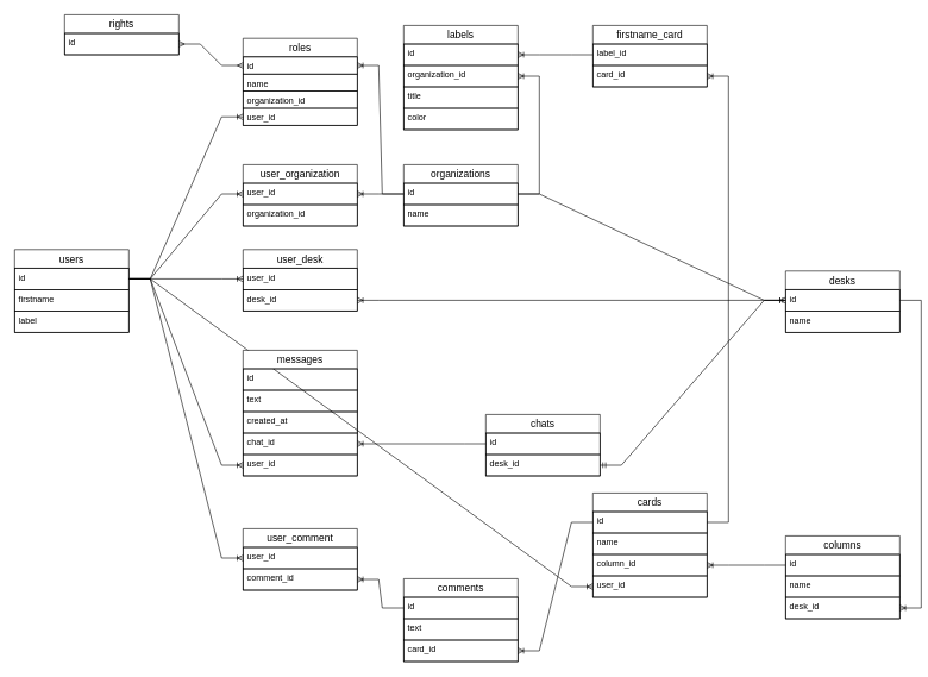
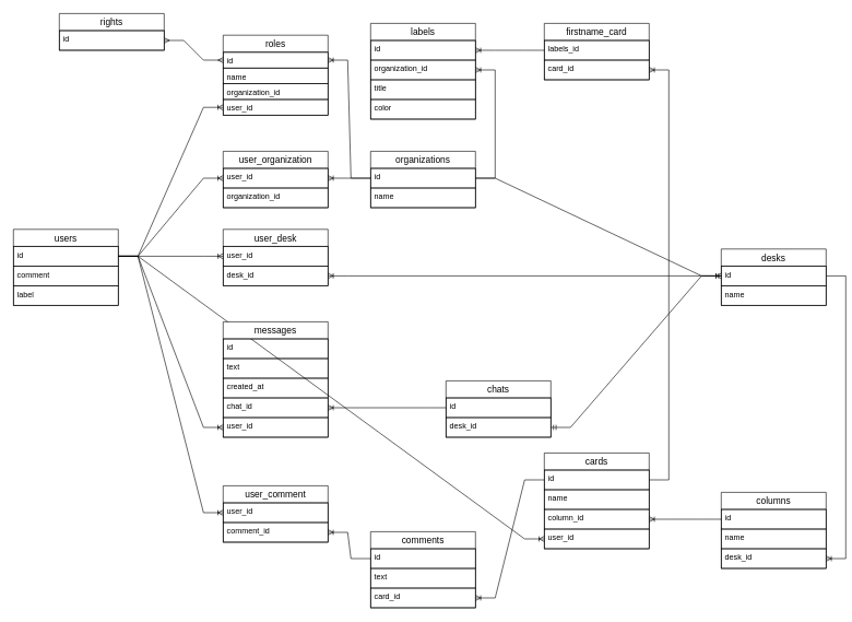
  <mxCell id="0" />
  <mxCell id="1" parent="0" />
  <mxCell id="2" value="users" style="swimlane;fontStyle=0;childLayout=stackLayout;horizontal=1;startSize=26;horizontalStack=0;resizeParent=1;resizeParentMax=0;resizeLast=0;collapsible=1;marginBottom=0;align=center;fontSize=14;" parent="1" vertex="1"><mxGeometry x="20" y="349" width="160" height="116" as="geometry" /></mxCell>
  <mxCell id="3" value="id" style="text;strokeColor=default;fillColor=none;spacingLeft=4;spacingRight=4;overflow=hidden;rotatable=0;points=[[0,0.5],[1,0.5]];portConstraint=eastwest;fontSize=12;" parent="2" vertex="1"><mxGeometry y="26" width="160" height="30" as="geometry" /></mxCell>
- <mxCell id="4" value="firstname" style="text;strokeColor=default;fillColor=none;spacingLeft=4;spacingRight=4;overflow=hidden;rotatable=0;points=[[0,0.5],[1,0.5]];portConstraint=eastwest;fontSize=12;" parent="2" vertex="1"><mxGeometry y="56" width="160" height="30" as="geometry" /></mxCell>
+ <mxCell id="4" value="comment" style="text;strokeColor=default;fillColor=none;spacingLeft=4;spacingRight=4;overflow=hidden;rotatable=0;points=[[0,0.5],[1,0.5]];portConstraint=eastwest;fontSize=12;" parent="2" vertex="1"><mxGeometry y="56" width="160" height="30" as="geometry" /></mxCell>
  <mxCell id="5" value="label" style="text;strokeColor=default;fillColor=none;spacingLeft=4;spacingRight=4;overflow=hidden;rotatable=0;points=[[0,0.5],[1,0.5]];portConstraint=eastwest;fontSize=12;" parent="2" vertex="1"><mxGeometry y="86" width="160" height="30" as="geometry" /></mxCell>
  <mxCell id="6" value="organizations" style="swimlane;fontStyle=0;childLayout=stackLayout;horizontal=1;startSize=26;horizontalStack=0;resizeParent=1;resizeParentMax=0;resizeLast=0;collapsible=1;marginBottom=0;align=center;fontSize=14;" parent="1" vertex="1"><mxGeometry x="565" y="230" width="160" height="86" as="geometry" /></mxCell>
  <mxCell id="7" value="id" style="text;strokeColor=default;fillColor=none;spacingLeft=4;spacingRight=4;overflow=hidden;rotatable=0;points=[[0,0.5],[1,0.5]];portConstraint=eastwest;fontSize=12;" parent="6" vertex="1"><mxGeometry y="26" width="160" height="30" as="geometry" /></mxCell>
  <mxCell id="8" value="name" style="text;strokeColor=default;fillColor=none;spacingLeft=4;spacingRight=4;overflow=hidden;rotatable=0;points=[[0,0.5],[1,0.5]];portConstraint=eastwest;fontSize=12;" parent="6" vertex="1"><mxGeometry y="56" width="160" height="30" as="geometry" /></mxCell>
  <mxCell id="9" value="desks" style="swimlane;fontStyle=0;childLayout=stackLayout;horizontal=1;startSize=26;horizontalStack=0;resizeParent=1;resizeParentMax=0;resizeLast=0;collapsible=1;marginBottom=0;align=center;fontSize=14;" parent="1" vertex="1"><mxGeometry x="1100" y="379" width="160" height="86" as="geometry" /></mxCell>
  <mxCell id="10" value="id" style="text;strokeColor=default;fillColor=none;spacingLeft=4;spacingRight=4;overflow=hidden;rotatable=0;points=[[0,0.5],[1,0.5]];portConstraint=eastwest;fontSize=12;" parent="9" vertex="1"><mxGeometry y="26" width="160" height="30" as="geometry" /></mxCell>
  <mxCell id="11" value="name" style="text;strokeColor=default;fillColor=none;spacingLeft=4;spacingRight=4;overflow=hidden;rotatable=0;points=[[0,0.5],[1,0.5]];portConstraint=eastwest;fontSize=12;" parent="9" vertex="1"><mxGeometry y="56" width="160" height="30" as="geometry" /></mxCell>
  <mxCell id="12" value="user_organization" style="swimlane;fontStyle=0;childLayout=stackLayout;horizontal=1;startSize=26;horizontalStack=0;resizeParent=1;resizeParentMax=0;resizeLast=0;collapsible=1;marginBottom=0;align=center;fontSize=14;" parent="1" vertex="1"><mxGeometry x="340" y="230" width="160" height="86" as="geometry" /></mxCell>
  <mxCell id="13" value="user_id" style="text;strokeColor=default;fillColor=none;spacingLeft=4;spacingRight=4;overflow=hidden;rotatable=0;points=[[0,0.5],[1,0.5]];portConstraint=eastwest;fontSize=12;" parent="12" vertex="1"><mxGeometry y="26" width="160" height="30" as="geometry" /></mxCell>
  <mxCell id="14" value="organization_id" style="text;strokeColor=default;fillColor=none;spacingLeft=4;spacingRight=4;overflow=hidden;rotatable=0;points=[[0,0.5],[1,0.5]];portConstraint=eastwest;fontSize=12;" parent="12" vertex="1"><mxGeometry y="56" width="160" height="30" as="geometry" /></mxCell>
  <mxCell id="15" value="" style="edgeStyle=entityRelationEdgeStyle;fontSize=12;html=1;endArrow=ERoneToMany;rounded=0;entryX=0;entryY=0.5;entryDx=0;entryDy=0;exitX=1;exitY=0.5;exitDx=0;exitDy=0;" parent="1" source="3" target="13" edge="1"><mxGeometry width="100" height="100" relative="1" as="geometry"><mxPoint x="460" y="610" as="sourcePoint" /><mxPoint x="560" y="510" as="targetPoint" /></mxGeometry></mxCell>
  <mxCell id="16" value="" style="edgeStyle=entityRelationEdgeStyle;fontSize=12;html=1;endArrow=ERoneToMany;rounded=0;entryX=1;entryY=0.5;entryDx=0;entryDy=0;exitX=0;exitY=0.5;exitDx=0;exitDy=0;" parent="1" source="7" target="13" edge="1"><mxGeometry width="100" height="100" relative="1" as="geometry"><mxPoint x="810" y="406" as="sourcePoint" /><mxPoint x="970" y="425" as="targetPoint" /></mxGeometry></mxCell>
  <mxCell id="17" value="" style="edgeStyle=entityRelationEdgeStyle;fontSize=12;html=1;endArrow=ERoneToMany;rounded=0;entryX=0;entryY=0.5;entryDx=0;entryDy=0;exitX=1;exitY=0.5;exitDx=0;exitDy=0;" parent="1" source="7" target="10" edge="1"><mxGeometry width="100" height="100" relative="1" as="geometry"><mxPoint x="850" y="600" as="sourcePoint" /><mxPoint x="950" y="500" as="targetPoint" /></mxGeometry></mxCell>
  <mxCell id="18" value="cards" style="swimlane;fontStyle=0;childLayout=stackLayout;horizontal=1;startSize=26;horizontalStack=0;resizeParent=1;resizeParentMax=0;resizeLast=0;collapsible=1;marginBottom=0;align=center;fontSize=14;" parent="1" vertex="1"><mxGeometry x="830" y="690" width="160" height="146" as="geometry" /></mxCell>
  <mxCell id="19" value="id" style="text;strokeColor=default;fillColor=none;spacingLeft=4;spacingRight=4;overflow=hidden;rotatable=0;points=[[0,0.5],[1,0.5]];portConstraint=eastwest;fontSize=12;" parent="18" vertex="1"><mxGeometry y="26" width="160" height="30" as="geometry" /></mxCell>
  <mxCell id="20" value="name" style="text;strokeColor=default;fillColor=none;spacingLeft=4;spacingRight=4;overflow=hidden;rotatable=0;points=[[0,0.5],[1,0.5]];portConstraint=eastwest;fontSize=12;" parent="18" vertex="1"><mxGeometry y="56" width="160" height="30" as="geometry" /></mxCell>
  <mxCell id="21" value="column_id" style="text;strokeColor=default;fillColor=none;spacingLeft=4;spacingRight=4;overflow=hidden;rotatable=0;points=[[0,0.5],[1,0.5]];portConstraint=eastwest;fontSize=12;" parent="18" vertex="1"><mxGeometry y="86" width="160" height="30" as="geometry" /></mxCell>
  <mxCell id="22" value="user_id" style="text;strokeColor=default;fillColor=none;spacingLeft=4;spacingRight=4;overflow=hidden;rotatable=0;points=[[0,0.5],[1,0.5]];portConstraint=eastwest;fontSize=12;" vertex="1" parent="18"><mxGeometry y="116" width="160" height="30" as="geometry" /></mxCell>
  <mxCell id="23" value="user_desk" style="swimlane;fontStyle=0;childLayout=stackLayout;horizontal=1;startSize=26;horizontalStack=0;resizeParent=1;resizeParentMax=0;resizeLast=0;collapsible=1;marginBottom=0;align=center;fontSize=14;" parent="1" vertex="1"><mxGeometry x="340" y="349" width="160" height="86" as="geometry" /></mxCell>
  <mxCell id="24" value="user_id" style="text;strokeColor=default;fillColor=none;spacingLeft=4;spacingRight=4;overflow=hidden;rotatable=0;points=[[0,0.5],[1,0.5]];portConstraint=eastwest;fontSize=12;" parent="23" vertex="1"><mxGeometry y="26" width="160" height="30" as="geometry" /></mxCell>
  <mxCell id="25" value="desk_id" style="text;strokeColor=default;fillColor=none;spacingLeft=4;spacingRight=4;overflow=hidden;rotatable=0;points=[[0,0.5],[1,0.5]];portConstraint=eastwest;fontSize=12;" parent="23" vertex="1"><mxGeometry y="56" width="160" height="30" as="geometry" /></mxCell>
  <mxCell id="26" value="user_comment" style="swimlane;fontStyle=0;childLayout=stackLayout;horizontal=1;startSize=26;horizontalStack=0;resizeParent=1;resizeParentMax=0;resizeLast=0;collapsible=1;marginBottom=0;align=center;fontSize=14;" parent="1" vertex="1"><mxGeometry x="340" y="740" width="160" height="86" as="geometry" /></mxCell>
  <mxCell id="27" value="user_id" style="text;strokeColor=default;fillColor=none;spacingLeft=4;spacingRight=4;overflow=hidden;rotatable=0;points=[[0,0.5],[1,0.5]];portConstraint=eastwest;fontSize=12;" parent="26" vertex="1"><mxGeometry y="26" width="160" height="30" as="geometry" /></mxCell>
  <mxCell id="28" value="comment_id" style="text;strokeColor=default;fillColor=none;spacingLeft=4;spacingRight=4;overflow=hidden;rotatable=0;points=[[0,0.5],[1,0.5]];portConstraint=eastwest;fontSize=12;" parent="26" vertex="1"><mxGeometry y="56" width="160" height="30" as="geometry" /></mxCell>
  <mxCell id="29" value="" style="edgeStyle=entityRelationEdgeStyle;fontSize=12;html=1;endArrow=ERoneToMany;rounded=0;entryX=0;entryY=0.5;entryDx=0;entryDy=0;exitX=1;exitY=0.5;exitDx=0;exitDy=0;" parent="1" source="3" target="24" edge="1"><mxGeometry width="100" height="100" relative="1" as="geometry"><mxPoint x="260" y="620" as="sourcePoint" /><mxPoint x="360" y="520" as="targetPoint" /></mxGeometry></mxCell>
  <mxCell id="30" value="" style="edgeStyle=entityRelationEdgeStyle;fontSize=12;html=1;endArrow=ERoneToMany;rounded=0;entryX=0;entryY=0.5;entryDx=0;entryDy=0;exitX=1;exitY=0.5;exitDx=0;exitDy=0;" parent="1" source="3" target="27" edge="1"><mxGeometry width="100" height="100" relative="1" as="geometry"><mxPoint x="160" y="660" as="sourcePoint" /><mxPoint x="260" y="560" as="targetPoint" /></mxGeometry></mxCell>
  <mxCell id="31" value="" style="edgeStyle=entityRelationEdgeStyle;fontSize=12;html=1;endArrow=ERoneToMany;rounded=0;entryX=1;entryY=0.5;entryDx=0;entryDy=0;exitX=0;exitY=0.5;exitDx=0;exitDy=0;" parent="1" source="10" target="25" edge="1"><mxGeometry width="100" height="100" relative="1" as="geometry"><mxPoint x="590" y="590" as="sourcePoint" /><mxPoint x="690" y="490" as="targetPoint" /></mxGeometry></mxCell>
  <mxCell id="32" value="comments" style="swimlane;fontStyle=0;childLayout=stackLayout;horizontal=1;startSize=26;horizontalStack=0;resizeParent=1;resizeParentMax=0;resizeLast=0;collapsible=1;marginBottom=0;align=center;fontSize=14;" parent="1" vertex="1"><mxGeometry x="565" y="810" width="160" height="116" as="geometry" /></mxCell>
  <mxCell id="33" value="id" style="text;strokeColor=default;fillColor=none;spacingLeft=4;spacingRight=4;overflow=hidden;rotatable=0;points=[[0,0.5],[1,0.5]];portConstraint=eastwest;fontSize=12;" parent="32" vertex="1"><mxGeometry y="26" width="160" height="30" as="geometry" /></mxCell>
  <mxCell id="34" value="text" style="text;strokeColor=default;fillColor=none;spacingLeft=4;spacingRight=4;overflow=hidden;rotatable=0;points=[[0,0.5],[1,0.5]];portConstraint=eastwest;fontSize=12;" parent="32" vertex="1"><mxGeometry y="56" width="160" height="30" as="geometry" /></mxCell>
  <mxCell id="35" value="card_id" style="text;strokeColor=default;fillColor=none;spacingLeft=4;spacingRight=4;overflow=hidden;rotatable=0;points=[[0,0.5],[1,0.5]];portConstraint=eastwest;fontSize=12;" parent="32" vertex="1"><mxGeometry y="86" width="160" height="30" as="geometry" /></mxCell>
  <mxCell id="36" value="" style="edgeStyle=entityRelationEdgeStyle;fontSize=12;html=1;endArrow=ERoneToMany;rounded=0;entryX=1;entryY=0.5;entryDx=0;entryDy=0;exitX=0;exitY=0.5;exitDx=0;exitDy=0;" parent="1" source="19" target="35" edge="1"><mxGeometry width="100" height="100" relative="1" as="geometry"><mxPoint x="930" y="1080" as="sourcePoint" /><mxPoint x="1030" y="980" as="targetPoint" /></mxGeometry></mxCell>
  <mxCell id="37" value="" style="edgeStyle=entityRelationEdgeStyle;fontSize=12;html=1;endArrow=ERoneToMany;rounded=0;entryX=1;entryY=0.5;entryDx=0;entryDy=0;exitX=0;exitY=0.5;exitDx=0;exitDy=0;" parent="1" source="33" target="28" edge="1"><mxGeometry width="100" height="100" relative="1" as="geometry"><mxPoint x="460" y="1140" as="sourcePoint" /><mxPoint x="560" y="1040" as="targetPoint" /></mxGeometry></mxCell>
  <mxCell id="38" value="" style="edgeStyle=entityRelationEdgeStyle;fontSize=12;html=1;endArrow=ERoneToMany;rounded=0;entryX=1;entryY=0.5;entryDx=0;entryDy=0;exitX=0;exitY=0.5;exitDx=0;exitDy=0;" parent="1" source="42" target="21" edge="1"><mxGeometry width="100" height="100" relative="1" as="geometry"><mxPoint x="1150" y="940" as="sourcePoint" /><mxPoint x="1320" y="980" as="targetPoint" /></mxGeometry></mxCell>
  <mxCell id="39" value="rights" style="swimlane;fontStyle=0;childLayout=stackLayout;horizontal=1;startSize=26;horizontalStack=0;resizeParent=1;resizeParentMax=0;resizeLast=0;collapsible=1;marginBottom=0;align=center;fontSize=14;" parent="1" vertex="1"><mxGeometry x="90" y="20" width="160" height="56" as="geometry" /></mxCell>
  <mxCell id="40" value="id" style="text;strokeColor=default;fillColor=none;spacingLeft=4;spacingRight=4;overflow=hidden;rotatable=0;points=[[0,0.5],[1,0.5]];portConstraint=eastwest;fontSize=12;" parent="39" vertex="1"><mxGeometry y="26" width="160" height="30" as="geometry" /></mxCell>
  <mxCell id="41" value="columns" style="swimlane;fontStyle=0;childLayout=stackLayout;horizontal=1;startSize=26;horizontalStack=0;resizeParent=1;resizeParentMax=0;resizeLast=0;collapsible=1;marginBottom=0;align=center;fontSize=14;" parent="1" vertex="1"><mxGeometry x="1100" y="750" width="160" height="116" as="geometry" /></mxCell>
  <mxCell id="42" value="id" style="text;strokeColor=default;fillColor=none;spacingLeft=4;spacingRight=4;overflow=hidden;rotatable=0;points=[[0,0.5],[1,0.5]];portConstraint=eastwest;fontSize=12;" parent="41" vertex="1"><mxGeometry y="26" width="160" height="30" as="geometry" /></mxCell>
  <mxCell id="43" value="name" style="text;strokeColor=default;fillColor=none;spacingLeft=4;spacingRight=4;overflow=hidden;rotatable=0;points=[[0,0.5],[1,0.5]];portConstraint=eastwest;fontSize=12;" parent="41" vertex="1"><mxGeometry y="56" width="160" height="30" as="geometry" /></mxCell>
  <mxCell id="44" value="desk_id" style="text;strokeColor=default;fillColor=none;spacingLeft=4;spacingRight=4;overflow=hidden;rotatable=0;points=[[0,0.5],[1,0.5]];portConstraint=eastwest;fontSize=12;" parent="41" vertex="1"><mxGeometry y="86" width="160" height="30" as="geometry" /></mxCell>
  <mxCell id="45" value="" style="edgeStyle=entityRelationEdgeStyle;fontSize=12;html=1;endArrow=ERoneToMany;rounded=0;entryX=1;entryY=0.5;entryDx=0;entryDy=0;exitX=1;exitY=0.5;exitDx=0;exitDy=0;" parent="1" source="10" target="44" edge="1"><mxGeometry width="100" height="100" relative="1" as="geometry"><mxPoint x="1330" y="460" as="sourcePoint" /><mxPoint x="1320" y="380" as="targetPoint" /></mxGeometry></mxCell>
  <mxCell id="46" value="labels" style="swimlane;fontStyle=0;childLayout=stackLayout;horizontal=1;startSize=26;horizontalStack=0;resizeParent=1;resizeParentMax=0;resizeLast=0;collapsible=1;marginBottom=0;align=center;fontSize=14;" parent="1" vertex="1"><mxGeometry x="565" y="35" width="160" height="146" as="geometry" /></mxCell>
  <mxCell id="47" value="id" style="text;strokeColor=default;fillColor=none;spacingLeft=4;spacingRight=4;overflow=hidden;rotatable=0;points=[[0,0.5],[1,0.5]];portConstraint=eastwest;fontSize=12;" parent="46" vertex="1"><mxGeometry y="26" width="160" height="30" as="geometry" /></mxCell>
  <mxCell id="48" value="organization_id" style="text;strokeColor=default;fillColor=none;spacingLeft=4;spacingRight=4;overflow=hidden;rotatable=0;points=[[0,0.5],[1,0.5]];portConstraint=eastwest;fontSize=12;" parent="46" vertex="1"><mxGeometry y="56" width="160" height="30" as="geometry" /></mxCell>
  <mxCell id="49" value="title" style="text;strokeColor=default;fillColor=none;spacingLeft=4;spacingRight=4;overflow=hidden;rotatable=0;points=[[0,0.5],[1,0.5]];portConstraint=eastwest;fontSize=12;" parent="46" vertex="1"><mxGeometry y="86" width="160" height="30" as="geometry" /></mxCell>
  <mxCell id="50" value="color" style="text;strokeColor=default;fillColor=none;spacingLeft=4;spacingRight=4;overflow=hidden;rotatable=0;points=[[0,0.5],[1,0.5]];portConstraint=eastwest;fontSize=12;" parent="46" vertex="1"><mxGeometry y="116" width="160" height="30" as="geometry" /></mxCell>
  <mxCell id="51" value="" style="edgeStyle=entityRelationEdgeStyle;fontSize=12;html=1;endArrow=ERoneToMany;rounded=0;entryX=1;entryY=0.5;entryDx=0;entryDy=0;exitX=1;exitY=0.5;exitDx=0;exitDy=0;" parent="1" source="7" target="48" edge="1"><mxGeometry width="100" height="100" relative="1" as="geometry"><mxPoint x="770" y="320" as="sourcePoint" /><mxPoint x="520" y="276" as="targetPoint" /></mxGeometry></mxCell>
  <mxCell id="52" value="firstname_card" style="swimlane;fontStyle=0;childLayout=stackLayout;horizontal=1;startSize=26;horizontalStack=0;resizeParent=1;resizeParentMax=0;resizeLast=0;collapsible=1;marginBottom=0;align=center;fontSize=14;" parent="1" vertex="1"><mxGeometry x="830" y="35" width="160" height="86" as="geometry" /></mxCell>
- <mxCell id="53" value="label_id" style="text;strokeColor=default;fillColor=none;spacingLeft=4;spacingRight=4;overflow=hidden;rotatable=0;points=[[0,0.5],[1,0.5]];portConstraint=eastwest;fontSize=12;" parent="52" vertex="1"><mxGeometry y="26" width="160" height="30" as="geometry" /></mxCell>
+ <mxCell id="53" value="labels_id" style="text;strokeColor=default;fillColor=none;spacingLeft=4;spacingRight=4;overflow=hidden;rotatable=0;points=[[0,0.5],[1,0.5]];portConstraint=eastwest;fontSize=12;" parent="52" vertex="1"><mxGeometry y="26" width="160" height="30" as="geometry" /></mxCell>
  <mxCell id="54" value="card_id" style="text;strokeColor=default;fillColor=none;spacingLeft=4;spacingRight=4;overflow=hidden;rotatable=0;points=[[0,0.5],[1,0.5]];portConstraint=eastwest;fontSize=12;" parent="52" vertex="1"><mxGeometry y="56" width="160" height="30" as="geometry" /></mxCell>
  <mxCell id="55" value="" style="edgeStyle=entityRelationEdgeStyle;fontSize=12;html=1;endArrow=ERoneToMany;rounded=0;exitX=0;exitY=0.5;exitDx=0;exitDy=0;entryX=1;entryY=0.5;entryDx=0;entryDy=0;" parent="1" source="53" target="47" edge="1"><mxGeometry width="100" height="100" relative="1" as="geometry"><mxPoint x="800" y="181" as="sourcePoint" /><mxPoint x="740" y="91" as="targetPoint" /></mxGeometry></mxCell>
  <mxCell id="56" value="" style="edgeStyle=entityRelationEdgeStyle;fontSize=12;html=1;endArrow=ERoneToMany;rounded=0;entryX=1;entryY=0.5;entryDx=0;entryDy=0;exitX=1;exitY=0.5;exitDx=0;exitDy=0;" parent="1" source="19" target="54" edge="1"><mxGeometry width="100" height="100" relative="1" as="geometry"><mxPoint x="960" y="300" as="sourcePoint" /><mxPoint x="980" y="260" as="targetPoint" /></mxGeometry></mxCell>
  <mxCell id="57" value="roles" style="swimlane;fontStyle=0;childLayout=stackLayout;horizontal=1;startSize=26;horizontalStack=0;resizeParent=1;resizeParentMax=0;resizeLast=0;collapsible=1;marginBottom=0;align=center;fontSize=14;" parent="1" vertex="1"><mxGeometry x="340" y="53" width="160" height="122" as="geometry" /></mxCell>
  <mxCell id="58" value="id" style="text;strokeColor=default;fillColor=none;spacingLeft=4;spacingRight=4;overflow=hidden;rotatable=0;points=[[0,0.5],[1,0.5]];portConstraint=eastwest;fontSize=12;" parent="57" vertex="1"><mxGeometry y="26" width="160" height="24" as="geometry" /></mxCell>
  <mxCell id="59" value="name" style="text;strokeColor=default;fillColor=none;spacingLeft=4;spacingRight=4;overflow=hidden;rotatable=0;points=[[0,0.5],[1,0.5]];portConstraint=eastwest;fontSize=12;" parent="57" vertex="1"><mxGeometry y="50" width="160" height="24" as="geometry" /></mxCell>
  <mxCell id="60" value="organization_id" style="text;strokeColor=default;fillColor=none;spacingLeft=4;spacingRight=4;overflow=hidden;rotatable=0;points=[[0,0.5],[1,0.5]];portConstraint=eastwest;fontSize=12;" parent="57" vertex="1"><mxGeometry y="74" width="160" height="24" as="geometry" /></mxCell>
  <mxCell id="61" value="user_id" style="text;strokeColor=default;fillColor=none;spacingLeft=4;spacingRight=4;overflow=hidden;rotatable=0;points=[[0,0.5],[1,0.5]];portConstraint=eastwest;fontSize=12;" parent="57" vertex="1"><mxGeometry y="98" width="160" height="24" as="geometry" /></mxCell>
  <mxCell id="62" value="" style="edgeStyle=entityRelationEdgeStyle;fontSize=12;html=1;endArrow=ERoneToMany;rounded=0;entryX=1;entryY=0.5;entryDx=0;entryDy=0;exitX=0;exitY=0.5;exitDx=0;exitDy=0;" parent="1" source="7" target="58" edge="1"><mxGeometry width="100" height="100" relative="1" as="geometry"><mxPoint x="575" y="276" as="sourcePoint" /><mxPoint x="520" y="276" as="targetPoint" /></mxGeometry></mxCell>
  <mxCell id="63" value="" style="edgeStyle=entityRelationEdgeStyle;fontSize=12;html=1;endArrow=ERoneToMany;rounded=0;exitX=1;exitY=0.5;exitDx=0;exitDy=0;entryX=0;entryY=0.5;entryDx=0;entryDy=0;" parent="1" source="3" target="61" edge="1"><mxGeometry width="100" height="100" relative="1" as="geometry"><mxPoint x="160" y="290" as="sourcePoint" /><mxPoint x="170" y="250" as="targetPoint" /></mxGeometry></mxCell>
  <mxCell id="64" value="" style="edgeStyle=entityRelationEdgeStyle;fontSize=12;html=1;endArrow=ERmany;startArrow=ERmany;rounded=0;exitX=0;exitY=0.5;exitDx=0;exitDy=0;entryX=1;entryY=0.5;entryDx=0;entryDy=0;" parent="1" source="58" target="40" edge="1"><mxGeometry width="100" height="100" relative="1" as="geometry"><mxPoint x="530" y="150" as="sourcePoint" /><mxPoint x="350" y="-39" as="targetPoint" /></mxGeometry></mxCell>
  <mxCell id="65" value="" style="edgeStyle=entityRelationEdgeStyle;fontSize=12;html=1;endArrow=ERoneToMany;rounded=0;exitX=1;exitY=0.5;exitDx=0;exitDy=0;entryX=0;entryY=0.5;entryDx=0;entryDy=0;" edge="1" parent="1" source="3" target="22"><mxGeometry width="100" height="100" relative="1" as="geometry"><mxPoint x="170" y="620" as="sourcePoint" /><mxPoint x="270" y="520" as="targetPoint" /></mxGeometry></mxCell>
  <mxCell id="66" value="chats" style="swimlane;fontStyle=0;childLayout=stackLayout;horizontal=1;startSize=26;horizontalStack=0;resizeParent=1;resizeParentMax=0;resizeLast=0;collapsible=1;marginBottom=0;align=center;fontSize=14;" vertex="1" parent="1"><mxGeometry x="680" y="580" width="160" height="86" as="geometry" /></mxCell>
  <mxCell id="67" value="id" style="text;strokeColor=default;fillColor=none;spacingLeft=4;spacingRight=4;overflow=hidden;rotatable=0;points=[[0,0.5],[1,0.5]];portConstraint=eastwest;fontSize=12;" vertex="1" parent="66"><mxGeometry y="26" width="160" height="30" as="geometry" /></mxCell>
  <mxCell id="68" value="desk_id" style="text;strokeColor=default;fillColor=none;spacingLeft=4;spacingRight=4;overflow=hidden;rotatable=0;points=[[0,0.5],[1,0.5]];portConstraint=eastwest;fontSize=12;" vertex="1" parent="66"><mxGeometry y="56" width="160" height="30" as="geometry" /></mxCell>
  <mxCell id="69" value="messages" style="swimlane;fontStyle=0;childLayout=stackLayout;horizontal=1;startSize=26;horizontalStack=0;resizeParent=1;resizeParentMax=0;resizeLast=0;collapsible=1;marginBottom=0;align=center;fontSize=14;" vertex="1" parent="1"><mxGeometry x="340" y="490" width="160" height="176" as="geometry" /></mxCell>
  <mxCell id="70" value="id" style="text;strokeColor=default;fillColor=none;spacingLeft=4;spacingRight=4;overflow=hidden;rotatable=0;points=[[0,0.5],[1,0.5]];portConstraint=eastwest;fontSize=12;" vertex="1" parent="69"><mxGeometry y="26" width="160" height="30" as="geometry" /></mxCell>
  <mxCell id="71" value="text" style="text;strokeColor=default;fillColor=none;spacingLeft=4;spacingRight=4;overflow=hidden;rotatable=0;points=[[0,0.5],[1,0.5]];portConstraint=eastwest;fontSize=12;" vertex="1" parent="69"><mxGeometry y="56" width="160" height="30" as="geometry" /></mxCell>
  <mxCell id="72" value="created_at" style="text;strokeColor=default;fillColor=none;spacingLeft=4;spacingRight=4;overflow=hidden;rotatable=0;points=[[0,0.5],[1,0.5]];portConstraint=eastwest;fontSize=12;" vertex="1" parent="69"><mxGeometry y="86" width="160" height="30" as="geometry" /></mxCell>
  <mxCell id="73" value="chat_id" style="text;strokeColor=default;fillColor=none;spacingLeft=4;spacingRight=4;overflow=hidden;rotatable=0;points=[[0,0.5],[1,0.5]];portConstraint=eastwest;fontSize=12;" vertex="1" parent="69"><mxGeometry y="116" width="160" height="30" as="geometry" /></mxCell>
  <mxCell id="74" value="user_id" style="text;strokeColor=default;fillColor=none;spacingLeft=4;spacingRight=4;overflow=hidden;rotatable=0;points=[[0,0.5],[1,0.5]];portConstraint=eastwest;fontSize=12;" vertex="1" parent="69"><mxGeometry y="146" width="160" height="30" as="geometry" /></mxCell>
  <mxCell id="75" value="" style="edgeStyle=entityRelationEdgeStyle;fontSize=12;html=1;endArrow=ERoneToMany;rounded=0;entryX=1;entryY=0.5;entryDx=0;entryDy=0;exitX=0;exitY=0.5;exitDx=0;exitDy=0;" edge="1" parent="1" source="67" target="73"><mxGeometry width="100" height="100" relative="1" as="geometry"><mxPoint x="570" y="590" as="sourcePoint" /><mxPoint x="670" y="490" as="targetPoint" /></mxGeometry></mxCell>
  <mxCell id="76" value="" style="edgeStyle=entityRelationEdgeStyle;fontSize=12;html=1;endArrow=ERoneToMany;rounded=0;entryX=0;entryY=0.5;entryDx=0;entryDy=0;exitX=1;exitY=0.5;exitDx=0;exitDy=0;" edge="1" parent="1" source="3" target="74"><mxGeometry width="100" height="100" relative="1" as="geometry"><mxPoint x="100" y="710" as="sourcePoint" /><mxPoint x="200" y="610" as="targetPoint" /></mxGeometry></mxCell>
  <mxCell id="77" value="" style="edgeStyle=entityRelationEdgeStyle;fontSize=12;html=1;endArrow=ERmandOne;startArrow=ERmandOne;rounded=0;entryX=0;entryY=0.5;entryDx=0;entryDy=0;exitX=1;exitY=0.5;exitDx=0;exitDy=0;" edge="1" parent="1" source="68" target="10"><mxGeometry width="100" height="100" relative="1" as="geometry"><mxPoint x="880" y="590" as="sourcePoint" /><mxPoint x="980" y="490" as="targetPoint" /></mxGeometry></mxCell>
